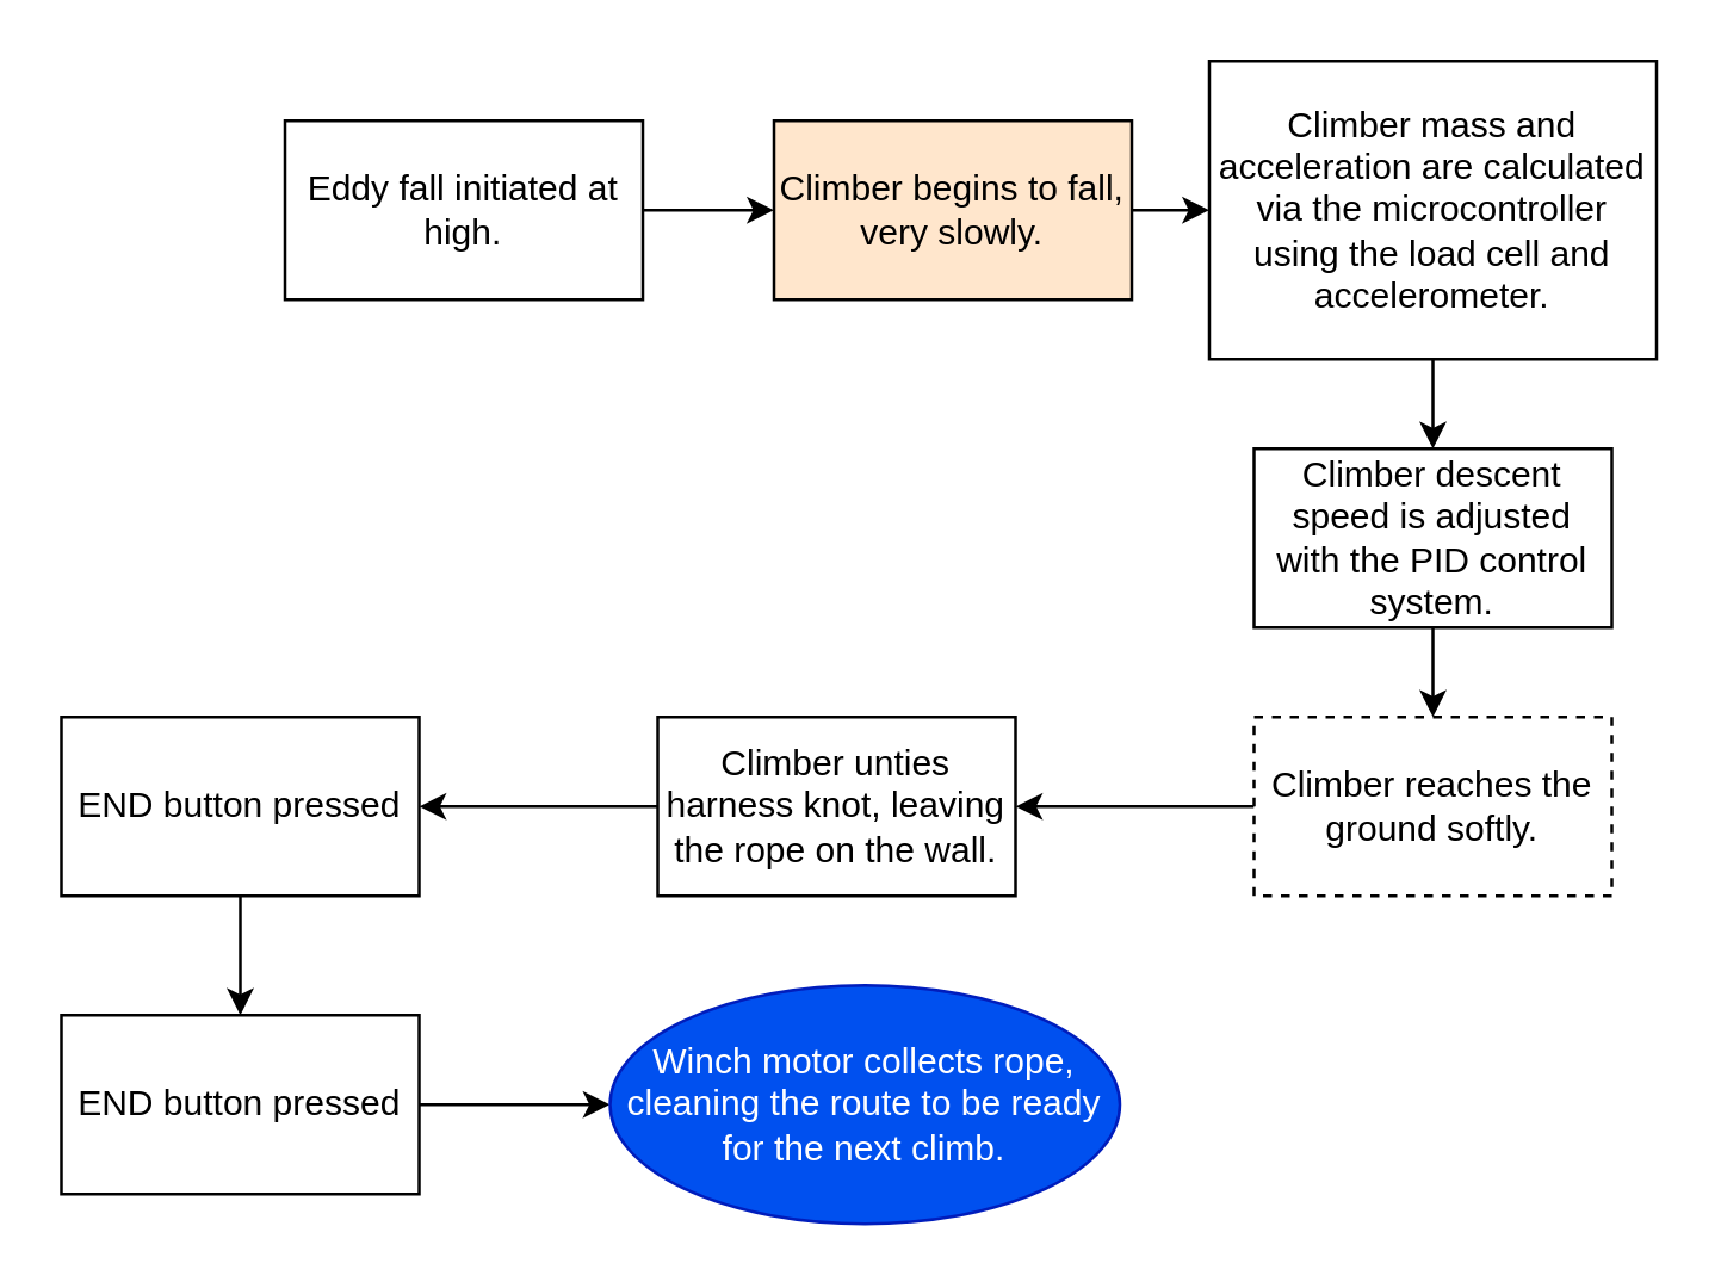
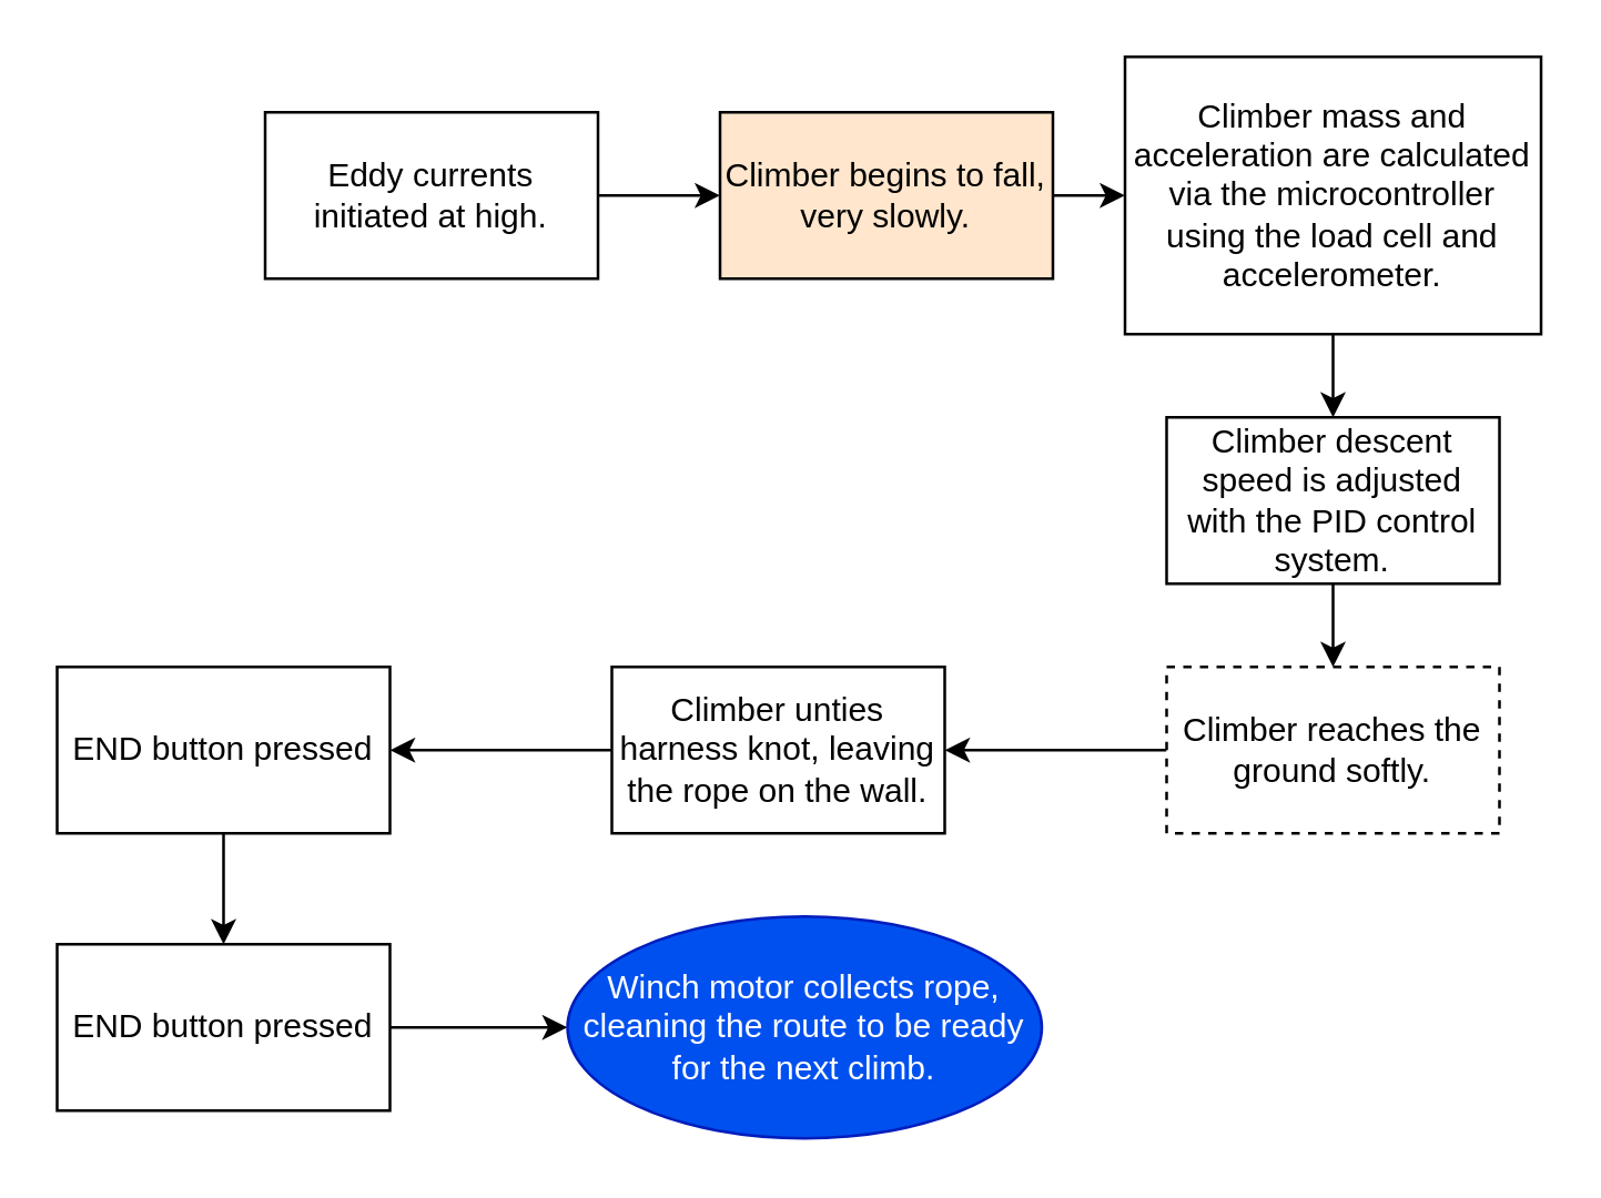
  <mxCell id="0" />
  <mxCell id="1" parent="0" />
  <mxCell id="2" value="" style="edgeStyle=orthogonalEdgeStyle;rounded=0;orthogonalLoop=1;jettySize=auto;html=1;" edge="1" parent="1" source="3" target="5"><mxGeometry relative="1" as="geometry" /></mxCell>
- <mxCell id="3" value="Eddy fall initiated at high." style="whiteSpace=wrap;html=1;" vertex="1" parent="1"><mxGeometry x="95" y="40" width="120" height="60" as="geometry" /></mxCell>
+ <mxCell id="3" value="Eddy currents initiated at high." style="whiteSpace=wrap;html=1;" vertex="1" parent="1"><mxGeometry x="95" y="40" width="120" height="60" as="geometry" /></mxCell>
  <mxCell id="4" value="" style="edgeStyle=orthogonalEdgeStyle;rounded=0;orthogonalLoop=1;jettySize=auto;html=1;" edge="1" parent="1" source="5" target="7"><mxGeometry relative="1" as="geometry" /></mxCell>
  <mxCell id="5" value="Climber begins to fall, very slowly." style="whiteSpace=wrap;html=1;fillColor=#ffe6cc;" vertex="1" parent="1"><mxGeometry x="259" y="40" width="120" height="60" as="geometry" /></mxCell>
  <mxCell id="6" value="" style="edgeStyle=orthogonalEdgeStyle;rounded=0;orthogonalLoop=1;jettySize=auto;html=1;" edge="1" parent="1" source="7" target="9"><mxGeometry relative="1" as="geometry" /></mxCell>
  <mxCell id="7" value="Climber mass and acceleration are calculated via the microcontroller using the load cell and accelerometer." style="whiteSpace=wrap;html=1;" vertex="1" parent="1"><mxGeometry x="405" y="20" width="150" height="100" as="geometry" /></mxCell>
  <mxCell id="8" value="" style="edgeStyle=orthogonalEdgeStyle;rounded=0;orthogonalLoop=1;jettySize=auto;html=1;" edge="1" parent="1" source="9" target="11"><mxGeometry relative="1" as="geometry" /></mxCell>
  <mxCell id="9" value="Climber descent speed is adjusted with the PID control system." style="whiteSpace=wrap;html=1;" vertex="1" parent="1"><mxGeometry x="420" y="150" width="120" height="60" as="geometry" /></mxCell>
  <mxCell id="10" value="" style="edgeStyle=orthogonalEdgeStyle;rounded=0;orthogonalLoop=1;jettySize=auto;html=1;" edge="1" parent="1" source="11" target="13"><mxGeometry relative="1" as="geometry" /></mxCell>
  <mxCell id="11" value="Climber reaches the ground softly." style="whiteSpace=wrap;html=1;dashed=1;" vertex="1" parent="1"><mxGeometry x="420" y="240" width="120" height="60" as="geometry" /></mxCell>
  <mxCell id="12" value="" style="edgeStyle=orthogonalEdgeStyle;rounded=0;orthogonalLoop=1;jettySize=auto;html=1;" edge="1" parent="1" source="13" target="15"><mxGeometry relative="1" as="geometry" /></mxCell>
  <mxCell id="13" value="Climber unties harness knot, leaving the rope on the wall." style="whiteSpace=wrap;html=1;" vertex="1" parent="1"><mxGeometry x="220" y="240" width="120" height="60" as="geometry" /></mxCell>
  <mxCell id="14" value="" style="edgeStyle=orthogonalEdgeStyle;rounded=0;orthogonalLoop=1;jettySize=auto;html=1;" edge="1" parent="1" source="15" target="17"><mxGeometry relative="1" as="geometry" /></mxCell>
  <mxCell id="15" value="END button pressed" style="whiteSpace=wrap;html=1;" vertex="1" parent="1"><mxGeometry x="20" y="240" width="120" height="60" as="geometry" /></mxCell>
  <mxCell id="16" value="" style="edgeStyle=orthogonalEdgeStyle;rounded=0;orthogonalLoop=1;jettySize=auto;html=1;" edge="1" parent="1" source="17" target="18"><mxGeometry relative="1" as="geometry" /></mxCell>
  <mxCell id="17" value="END button pressed" style="whiteSpace=wrap;html=1;" vertex="1" parent="1"><mxGeometry x="20" y="340" width="120" height="60" as="geometry" /></mxCell>
  <mxCell id="18" value="Winch motor collects rope, cleaning the route to be ready for the next climb." style="ellipse;whiteSpace=wrap;html=1;fillColor=#0050ef;fontColor=#ffffff;strokeColor=#001DBC;" vertex="1" parent="1"><mxGeometry x="204" y="330" width="171" height="80" as="geometry" /></mxCell>
